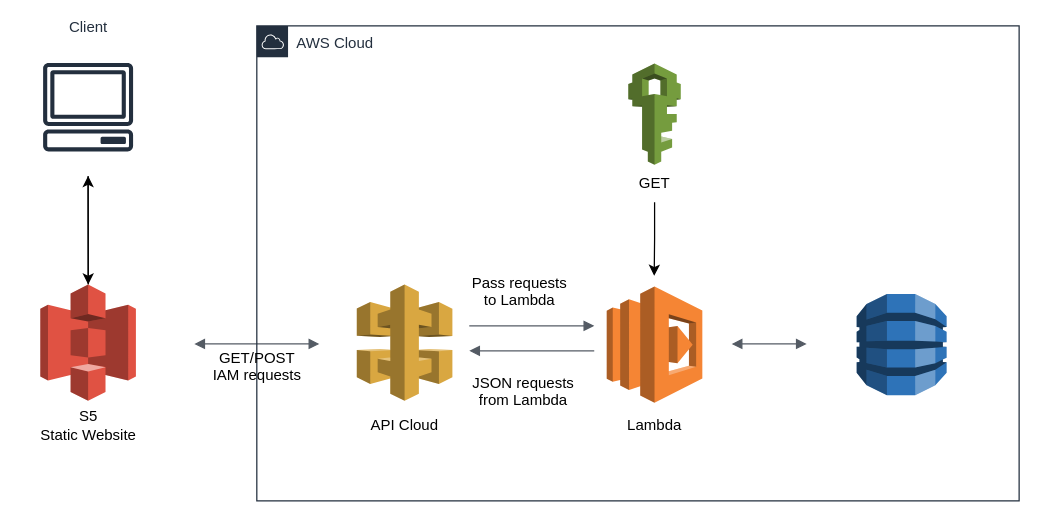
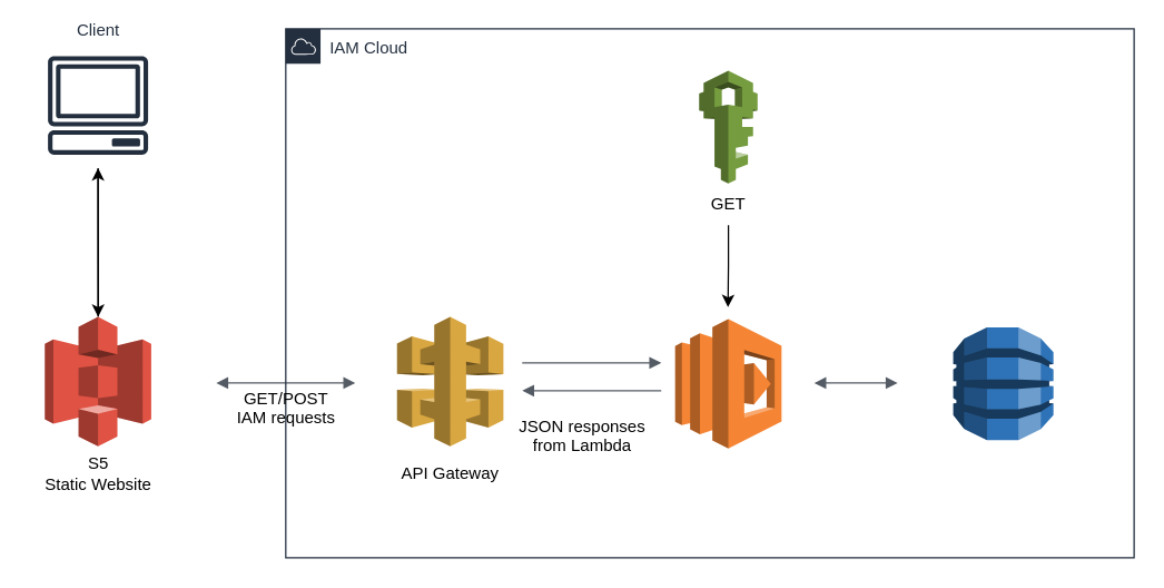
  <mxCell id="0" />
  <mxCell id="1" parent="0" />
  <mxCell id="2" value="" style="edgeStyle=orthogonalEdgeStyle;rounded=0;orthogonalLoop=1;jettySize=auto;html=1;" edge="1" parent="1" source="3" target="20"><mxGeometry relative="1" as="geometry" /></mxCell>
- <mxCell id="3" value="Client" style="sketch=0;outlineConnect=0;fontColor=#232F3E;gradientColor=none;strokeColor=#232F3E;fillColor=#ffffff;dashed=0;verticalLabelPosition=top;verticalAlign=bottom;align=center;html=1;fontSize=12;fontStyle=0;aspect=fixed;shape=mxgraph.aws4.resourceIcon;resIcon=mxgraph.aws4.client;labelPosition=center;" parent="1" vertex="1"><mxGeometry x="25" y="30" width="90" height="110" as="geometry" /></mxCell>
+ <mxCell id="3" value="Client" style="sketch=0;outlineConnect=0;fontColor=#232F3E;gradientColor=none;strokeColor=#232F3E;fillColor=#ffffff;dashed=0;verticalLabelPosition=top;verticalAlign=bottom;align=center;html=1;fontSize=12;fontStyle=0;aspect=fixed;shape=mxgraph.aws4.resourceIcon;resIcon=mxgraph.aws4.client;labelPosition=center;" parent="1" vertex="1"><mxGeometry x="25" y="30" width="90" height="90" as="geometry" /></mxCell>
  <mxCell id="4" value="" style="edgeStyle=orthogonalEdgeStyle;html=1;endArrow=block;elbow=vertical;startArrow=block;startFill=1;endFill=1;strokeColor=#545B64;rounded=0;" parent="1" edge="1"><mxGeometry width="100" relative="1" as="geometry"><mxPoint x="155" y="274.5" as="sourcePoint" /><mxPoint x="255" y="274.5" as="targetPoint" /></mxGeometry></mxCell>
  <mxCell id="5" value="" style="outlineConnect=0;dashed=0;verticalLabelPosition=bottom;verticalAlign=top;align=center;html=1;shape=mxgraph.aws3.api_gateway;fillColor=#D9A741;gradientColor=none;noLabel=0;" parent="1" vertex="1"><mxGeometry x="285" y="227" width="76.5" height="93" as="geometry" /></mxCell>
  <mxCell id="6" value="" style="outlineConnect=0;dashed=0;verticalLabelPosition=bottom;verticalAlign=top;align=center;html=1;shape=mxgraph.aws3.lambda;fillColor=#F58534;gradientColor=none;" parent="1" vertex="1"><mxGeometry x="485" y="228.5" width="76.5" height="93" as="geometry" /></mxCell>
  <mxCell id="7" value="" style="outlineConnect=0;dashed=0;verticalLabelPosition=bottom;verticalAlign=top;align=center;html=1;shape=mxgraph.aws3.dynamo_db;fillColor=#2E73B8;gradientColor=none;" parent="1" vertex="1"><mxGeometry x="685" y="234.5" width="72" height="81" as="geometry" /></mxCell>
  <mxCell id="8" value="" style="edgeStyle=orthogonalEdgeStyle;html=1;endArrow=block;elbow=vertical;startArrow=block;startFill=1;endFill=1;strokeColor=#545B64;rounded=0;" parent="1" edge="1"><mxGeometry width="100" relative="1" as="geometry"><mxPoint x="585" y="274.5" as="sourcePoint" /><mxPoint x="645" y="274.5" as="targetPoint" /></mxGeometry></mxCell>
- <mxCell id="9" value="AWS Cloud" style="points=[[0,0],[0.25,0],[0.5,0],[0.75,0],[1,0],[1,0.25],[1,0.5],[1,0.75],[1,1],[0.75,1],[0.5,1],[0.25,1],[0,1],[0,0.75],[0,0.5],[0,0.25]];outlineConnect=0;gradientColor=none;html=1;whiteSpace=wrap;fontSize=12;fontStyle=0;container=1;pointerEvents=0;collapsible=0;recursiveResize=0;shape=mxgraph.aws4.group;grIcon=mxgraph.aws4.group_aws_cloud;strokeColor=#232F3E;fillColor=none;verticalAlign=top;align=left;spacingLeft=30;fontColor=#232F3E;dashed=0;comic=0;" parent="1" vertex="1"><mxGeometry x="205" y="20" width="610" height="380" as="geometry" /></mxCell>
+ <mxCell id="9" value="IAM Cloud" style="points=[[0,0],[0.25,0],[0.5,0],[0.75,0],[1,0],[1,0.25],[1,0.5],[1,0.75],[1,1],[0.75,1],[0.5,1],[0.25,1],[0,1],[0,0.75],[0,0.5],[0,0.25]];outlineConnect=0;gradientColor=none;html=1;whiteSpace=wrap;fontSize=12;fontStyle=0;container=1;pointerEvents=0;collapsible=0;recursiveResize=0;shape=mxgraph.aws4.group;grIcon=mxgraph.aws4.group_aws_cloud;strokeColor=#232F3E;fillColor=none;verticalAlign=top;align=left;spacingLeft=30;fontColor=#232F3E;dashed=0;comic=0;" parent="1" vertex="1"><mxGeometry x="205" y="20" width="610" height="380" as="geometry" /></mxCell>
  <mxCell id="10" value="" style="outlineConnect=0;dashed=0;verticalLabelPosition=bottom;verticalAlign=top;align=center;html=1;shape=mxgraph.aws3.iam;fillColor=#759C3E;gradientColor=none;" parent="9" vertex="1"><mxGeometry x="297.25" y="30" width="42" height="81" as="geometry" /></mxCell>
- <mxCell id="11" value="&lt;div&gt;API Cloud&lt;/div&gt;" style="text;html=1;resizable=0;autosize=1;align=center;verticalAlign=middle;points=[];fillColor=none;strokeColor=none;rounded=0;" parent="9" vertex="1"><mxGeometry x="73.25" y="305" width="90" height="30" as="geometry" /></mxCell>
- <mxCell id="12" value="Lambda" style="text;html=1;resizable=0;autosize=1;align=center;verticalAlign=middle;points=[];fillColor=none;strokeColor=none;rounded=0;" parent="9" vertex="1"><mxGeometry x="283.25" y="305" width="70" height="30" as="geometry" /></mxCell>
+ <mxCell id="11" value="&lt;div&gt;API Gateway&lt;/div&gt;" style="text;html=1;resizable=0;autosize=1;align=center;verticalAlign=middle;points=[];fillColor=none;strokeColor=none;rounded=0;" parent="9" vertex="1"><mxGeometry x="73.25" y="305" width="90" height="30" as="geometry" /></mxCell>
  <mxCell id="13" value="GET" style="text;html=1;resizable=0;autosize=1;align=center;verticalAlign=middle;points=[];fillColor=none;strokeColor=none;rounded=0;" parent="9" vertex="1"><mxGeometry x="298.25" y="111" width="40" height="30" as="geometry" /></mxCell>
- <mxCell id="14" value="&lt;div&gt;Pass requests &lt;br&gt;&lt;/div&gt;&lt;div&gt;to Lambda&lt;/div&gt;&lt;div&gt;&lt;br&gt;&lt;/div&gt;" style="text;html=1;resizable=0;autosize=1;align=center;verticalAlign=middle;points=[];fillColor=none;strokeColor=none;rounded=0;" parent="9" vertex="1"><mxGeometry x="160" y="190" width="100" height="60" as="geometry" /></mxCell>
- <mxCell id="15" value="&lt;div&gt;JSON requests&lt;/div&gt;&lt;div&gt;from Lambda&lt;/div&gt;&lt;div&gt;&lt;br&gt;&lt;/div&gt;" style="text;html=1;resizable=0;autosize=1;align=center;verticalAlign=middle;points=[];fillColor=none;strokeColor=none;rounded=0;" parent="9" vertex="1"><mxGeometry x="153.25" y="270" width="120" height="60" as="geometry" /></mxCell>
+ <mxCell id="15" value="&lt;div&gt;JSON responses&lt;/div&gt;&lt;div&gt;from Lambda&lt;/div&gt;&lt;div&gt;&lt;br&gt;&lt;/div&gt;" style="text;html=1;resizable=0;autosize=1;align=center;verticalAlign=middle;points=[];fillColor=none;strokeColor=none;rounded=0;" parent="9" vertex="1"><mxGeometry x="153.25" y="270" width="120" height="60" as="geometry" /></mxCell>
  <mxCell id="16" value="" style="edgeStyle=orthogonalEdgeStyle;html=1;endArrow=block;elbow=vertical;startArrow=none;endFill=1;strokeColor=#545B64;rounded=0;" parent="9" edge="1"><mxGeometry width="100" relative="1" as="geometry"><mxPoint x="170" y="240" as="sourcePoint" /><mxPoint x="270" y="240" as="targetPoint" /></mxGeometry></mxCell>
  <mxCell id="17" value="" style="edgeStyle=orthogonalEdgeStyle;html=1;endArrow=none;elbow=vertical;startArrow=block;startFill=1;strokeColor=#545B64;rounded=0;" parent="9" edge="1"><mxGeometry width="100" relative="1" as="geometry"><mxPoint x="170" y="260" as="sourcePoint" /><mxPoint x="270" y="260" as="targetPoint" /></mxGeometry></mxCell>
  <mxCell id="18" style="edgeStyle=orthogonalEdgeStyle;rounded=0;orthogonalLoop=1;jettySize=auto;html=1;" parent="1" source="13" edge="1"><mxGeometry relative="1" as="geometry"><mxPoint x="523" y="220" as="targetPoint" /></mxGeometry></mxCell>
  <mxCell id="19" value="" style="edgeStyle=orthogonalEdgeStyle;rounded=0;orthogonalLoop=1;jettySize=auto;html=1;" edge="1" parent="1" source="20" target="3"><mxGeometry relative="1" as="geometry" /></mxCell>
  <mxCell id="20" value="" style="outlineConnect=0;dashed=0;verticalLabelPosition=bottom;verticalAlign=top;align=center;html=1;shape=mxgraph.aws3.s3;fillColor=#E05243;gradientColor=none;" parent="1" vertex="1"><mxGeometry x="31.75" y="227" width="76.5" height="93" as="geometry" /></mxCell>
  <mxCell id="21" value="&lt;div&gt;S5 &lt;br&gt;&lt;/div&gt;&lt;div&gt;Static Website&lt;/div&gt;" style="text;html=1;resizable=0;autosize=1;align=center;verticalAlign=middle;points=[];fillColor=none;strokeColor=none;rounded=0;" parent="1" vertex="1"><mxGeometry x="20" y="320" width="100" height="40" as="geometry" /></mxCell>
  <mxCell id="22" value="&lt;div&gt;GET/POST&lt;/div&gt;&lt;div&gt;IAM requests&lt;/div&gt;&lt;div&gt;&lt;br&gt;&lt;/div&gt;" style="text;html=1;resizable=0;autosize=1;align=center;verticalAlign=middle;points=[];fillColor=none;strokeColor=none;rounded=0;" parent="1" vertex="1"><mxGeometry x="160" y="270" width="90" height="60" as="geometry" /></mxCell>
